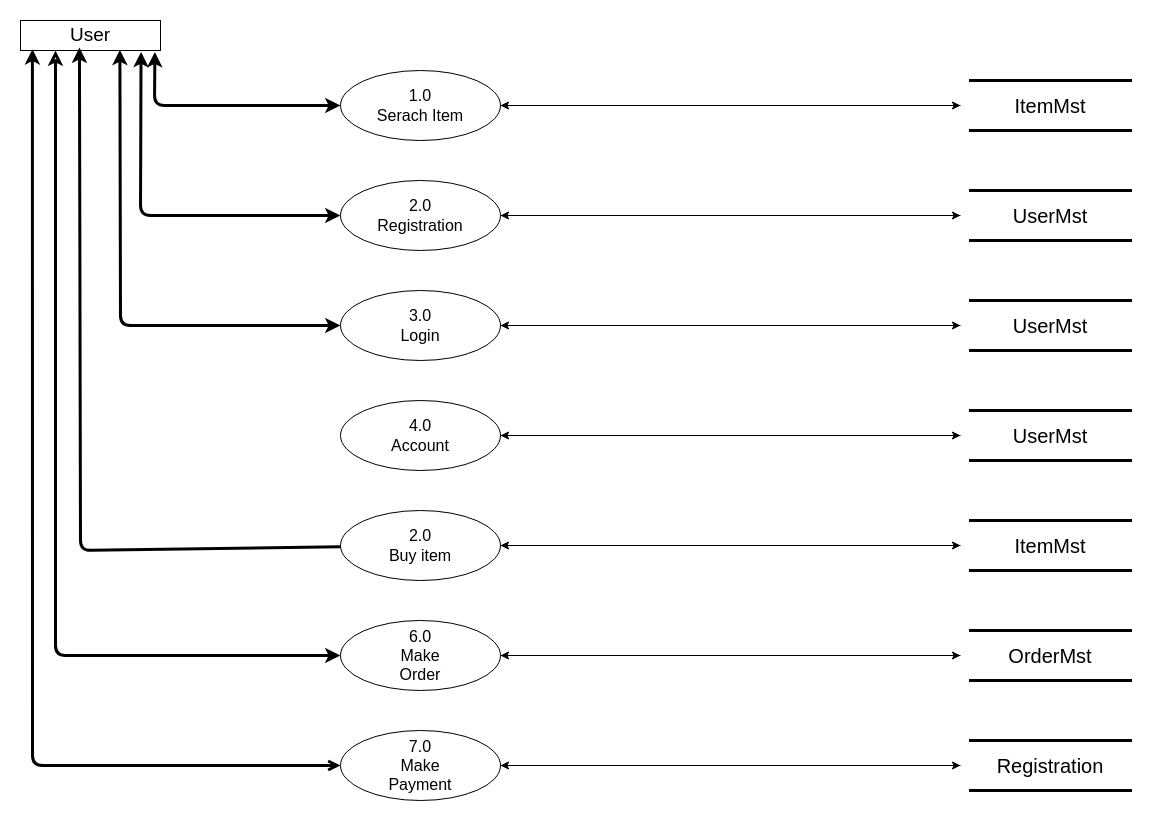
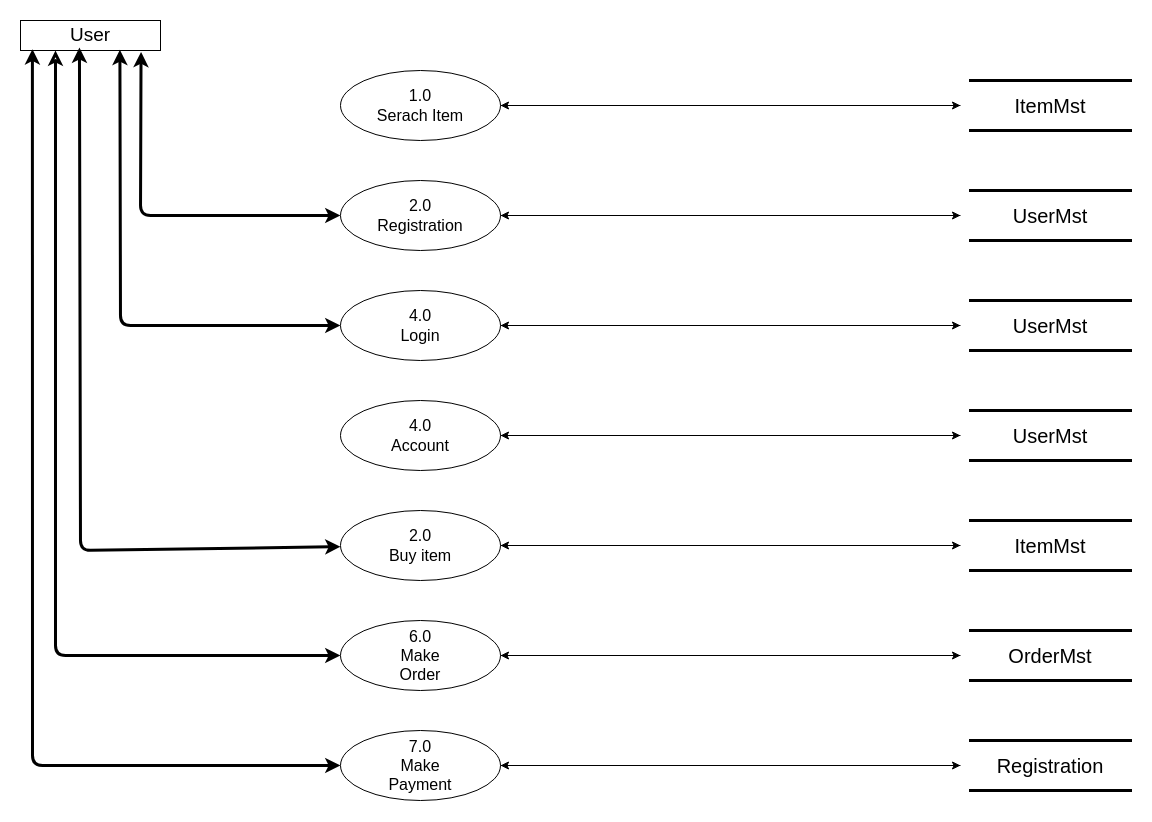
  <mxCell id="0" />
  <mxCell id="1" parent="0" />
  <mxCell id="2" value="&lt;font style=&quot;font-size: 19px;&quot;&gt;User&lt;/font&gt;" style="shape=rectangle;whiteSpace=wrap;html=1;" parent="1" vertex="1"><mxGeometry x="20" y="20" width="140" height="30" as="geometry" /></mxCell>
  <mxCell id="3" value="&lt;font style=&quot;font-size: 16px;&quot;&gt;1.0&lt;br&gt;Serach Item&lt;/font&gt;" style="shape=ellipse;whiteSpace=wrap;html=1;" parent="1" vertex="1"><mxGeometry x="340" y="70" width="160" height="70" as="geometry" /></mxCell>
  <mxCell id="4" value="&lt;font style=&quot;font-size: 16px;&quot;&gt;2.0&lt;br&gt;Registration&lt;/font&gt;" style="shape=ellipse;whiteSpace=wrap;html=1;" parent="1" vertex="1"><mxGeometry x="340" y="180" width="160" height="70" as="geometry" /></mxCell>
- <mxCell id="5" value="&lt;font style=&quot;font-size: 16px;&quot;&gt;3.0&lt;br&gt;Login&lt;/font&gt;" style="shape=ellipse;whiteSpace=wrap;html=1;" parent="1" vertex="1"><mxGeometry x="340" y="290" width="160" height="70" as="geometry" /></mxCell>
+ <mxCell id="5" value="&lt;font style=&quot;font-size: 16px;&quot;&gt;4.0&lt;br&gt;Login&lt;/font&gt;" style="shape=ellipse;whiteSpace=wrap;html=1;" parent="1" vertex="1"><mxGeometry x="340" y="290" width="160" height="70" as="geometry" /></mxCell>
  <mxCell id="6" value="&lt;font style=&quot;font-size: 16px;&quot;&gt;4.0&lt;br&gt;Account&lt;/font&gt;" style="shape=ellipse;whiteSpace=wrap;html=1;" parent="1" vertex="1"><mxGeometry x="340" y="400" width="160" height="70" as="geometry" /></mxCell>
  <mxCell id="7" value="&lt;font style=&quot;font-size: 16px;&quot;&gt;2.0&lt;br&gt;Buy item&lt;/font&gt;" style="shape=ellipse;whiteSpace=wrap;html=1;" parent="1" vertex="1"><mxGeometry x="340" y="510" width="160" height="70" as="geometry" /></mxCell>
  <mxCell id="8" value="&lt;font style=&quot;font-size: 16px;&quot;&gt;6.0&lt;br&gt;Make&lt;br&gt;Order&lt;/font&gt;" style="shape=ellipse;whiteSpace=wrap;html=1;" parent="1" vertex="1"><mxGeometry x="340" y="620" width="160" height="70" as="geometry" /></mxCell>
  <mxCell id="9" value="&lt;font style=&quot;font-size: 16px;&quot;&gt;7.0&lt;br&gt;Make&lt;br&gt;Payment&lt;/font&gt;" style="shape=ellipse;whiteSpace=wrap;html=1;" parent="1" vertex="1"><mxGeometry x="340" y="730" width="160" height="70" as="geometry" /></mxCell>
  <mxCell id="10" value="" style="endArrow=classic;html=1;" parent="1" source="3" edge="1"><mxGeometry as="geometry"><mxPoint x="960" y="105" as="targetPoint" /></mxGeometry></mxCell>
  <mxCell id="11" value="" style="endArrow=classic;html=1;" parent="1" target="3" edge="1"><mxGeometry as="geometry"><mxPoint x="960" y="105" as="sourcePoint" /></mxGeometry></mxCell>
  <mxCell id="12" value="" style="endArrow=classic;html=1;" parent="1" source="4" edge="1"><mxGeometry as="geometry"><mxPoint x="960" y="215" as="targetPoint" /></mxGeometry></mxCell>
  <mxCell id="13" value="" style="endArrow=classic;html=1;" parent="1" target="4" edge="1"><mxGeometry as="geometry"><mxPoint x="960" y="215" as="sourcePoint" /></mxGeometry></mxCell>
  <mxCell id="14" value="" style="endArrow=classic;html=1;" parent="1" source="5" edge="1"><mxGeometry as="geometry"><mxPoint x="960" y="325" as="targetPoint" /></mxGeometry></mxCell>
  <mxCell id="15" value="" style="endArrow=classic;html=1;" parent="1" target="5" edge="1"><mxGeometry as="geometry"><mxPoint x="960" y="325" as="sourcePoint" /></mxGeometry></mxCell>
  <mxCell id="16" value="" style="endArrow=classic;html=1;" parent="1" source="6" edge="1"><mxGeometry as="geometry"><mxPoint x="960" y="435" as="targetPoint" /></mxGeometry></mxCell>
  <mxCell id="17" value="" style="endArrow=classic;html=1;" parent="1" target="6" edge="1"><mxGeometry as="geometry"><mxPoint x="960" y="435" as="sourcePoint" /></mxGeometry></mxCell>
  <mxCell id="18" value="" style="endArrow=classic;html=1;" parent="1" source="7" edge="1"><mxGeometry as="geometry"><mxPoint x="960" y="545" as="targetPoint" /></mxGeometry></mxCell>
  <mxCell id="19" value="" style="endArrow=classic;html=1;" parent="1" target="7" edge="1"><mxGeometry as="geometry"><mxPoint x="960" y="545" as="sourcePoint" /></mxGeometry></mxCell>
  <mxCell id="20" value="" style="endArrow=classic;html=1;" parent="1" source="8" edge="1"><mxGeometry as="geometry"><mxPoint x="960" y="655" as="targetPoint" /></mxGeometry></mxCell>
  <mxCell id="21" value="" style="endArrow=classic;html=1;" parent="1" target="8" edge="1"><mxGeometry as="geometry"><mxPoint x="960" y="655" as="sourcePoint" /></mxGeometry></mxCell>
  <mxCell id="22" value="" style="endArrow=classic;html=1;" parent="1" source="9" edge="1"><mxGeometry as="geometry"><mxPoint x="960" y="765" as="targetPoint" /></mxGeometry></mxCell>
  <mxCell id="23" value="" style="endArrow=classic;html=1;" parent="1" target="9" edge="1"><mxGeometry as="geometry"><mxPoint x="960" y="765" as="sourcePoint" /></mxGeometry></mxCell>
- <mxCell id="24" value="" style="endArrow=classic;html=1;exitX=0.96;exitY=1.048;exitDx=0;exitDy=0;exitPerimeter=0;startArrow=classic;strokeWidth=3;" parent="1" source="2" target="3" edge="1"><mxGeometry as="geometry"><Array as="points"><mxPoint x="154" y="105" /></Array></mxGeometry></mxCell>
  <mxCell id="25" value="" style="endArrow=classic;html=1;exitX=0.861;exitY=1.047;exitDx=0;exitDy=0;exitPerimeter=0;strokeWidth=3;startArrow=classic;" parent="1" source="2" target="4" edge="1"><mxGeometry as="geometry"><Array as="points"><mxPoint x="140" y="215" /></Array></mxGeometry></mxCell>
  <mxCell id="26" value="" style="endArrow=classic;html=1;exitX=0.71;exitY=0.976;exitDx=0;exitDy=0;exitPerimeter=0;strokeWidth=3;startArrow=classic;" parent="1" source="2" target="5" edge="1"><mxGeometry as="geometry"><Array as="points"><mxPoint x="120" y="325" /></Array></mxGeometry></mxCell>
- <mxCell id="27" value="" style="endArrow=none;html=1;exitX=0.421;exitY=0.9;exitDx=0;exitDy=0;exitPerimeter=0;strokeWidth=3;startArrow=classic;" parent="1" source="2" target="7" edge="1"><mxGeometry as="geometry"><Array as="points"><mxPoint x="80" y="550" /></Array></mxGeometry></mxCell>
+ <mxCell id="27" value="" style="endArrow=classic;html=1;exitX=0.421;exitY=0.9;exitDx=0;exitDy=0;exitPerimeter=0;strokeWidth=3;startArrow=classic;" parent="1" source="2" target="7" edge="1"><mxGeometry as="geometry"><Array as="points"><mxPoint x="80" y="550" /></Array></mxGeometry></mxCell>
  <mxCell id="28" value="" style="endArrow=classic;html=1;strokeWidth=3;exitX=0.25;exitY=1;exitDx=0;exitDy=0;endFill=1;startArrow=classic;startFill=0;" parent="1" source="2" target="8" edge="1"><mxGeometry as="geometry"><Array as="points"><mxPoint x="55" y="655" /></Array></mxGeometry></mxCell>
- <mxCell id="29" value="" style="endArrow=open;html=1;strokeWidth=3;exitX=0.085;exitY=0.956;exitDx=0;exitDy=0;exitPerimeter=0;startArrow=classic;" parent="1" source="2" target="9" edge="1"><mxGeometry as="geometry"><Array as="points"><mxPoint x="32" y="765" /></Array></mxGeometry></mxCell>
+ <mxCell id="29" value="" style="endArrow=classic;html=1;strokeWidth=3;exitX=0.085;exitY=0.956;exitDx=0;exitDy=0;exitPerimeter=0;startArrow=classic;" parent="1" source="2" target="9" edge="1"><mxGeometry as="geometry"><Array as="points"><mxPoint x="32" y="765" /></Array></mxGeometry></mxCell>
  <mxCell id="30" value="&lt;font style=&quot;font-size: 20px;&quot;&gt;ItemMst&lt;/font&gt;" style="shape=partialRectangle;whiteSpace=wrap;html=1;top=0;bottom=0;fillColor=default;direction=south;strokeWidth=3;" parent="1" vertex="1"><mxGeometry x="970" y="80" width="160" height="50" as="geometry" /></mxCell>
  <mxCell id="31" value="&lt;font style=&quot;font-size: 20px;&quot;&gt;UserMst&lt;/font&gt;" style="shape=partialRectangle;whiteSpace=wrap;html=1;top=0;bottom=0;fillColor=default;direction=south;strokeWidth=3;" parent="1" vertex="1"><mxGeometry x="970" y="190" width="160" height="50" as="geometry" /></mxCell>
  <mxCell id="32" value="&lt;span style=&quot;font-size: 20px;&quot;&gt;UserMst&lt;/span&gt;" style="shape=partialRectangle;whiteSpace=wrap;html=1;top=0;bottom=0;fillColor=default;direction=south;strokeWidth=3;" parent="1" vertex="1"><mxGeometry x="970" y="300" width="160" height="50" as="geometry" /></mxCell>
  <mxCell id="33" value="&lt;span style=&quot;font-size: 20px;&quot;&gt;UserMst&lt;/span&gt;" style="shape=partialRectangle;whiteSpace=wrap;html=1;top=0;bottom=0;fillColor=default;direction=south;strokeWidth=3;" parent="1" vertex="1"><mxGeometry x="970" y="410" width="160" height="50" as="geometry" /></mxCell>
  <mxCell id="34" value="&lt;font style=&quot;font-size: 20px;&quot;&gt;ItemMst&lt;/font&gt;" style="shape=partialRectangle;whiteSpace=wrap;html=1;top=0;bottom=0;fillColor=default;direction=south;strokeWidth=3;" parent="1" vertex="1"><mxGeometry x="970" y="520" width="160" height="50" as="geometry" /></mxCell>
  <mxCell id="35" value="&lt;font style=&quot;font-size: 20px;&quot;&gt;OrderMst&lt;/font&gt;" style="shape=partialRectangle;whiteSpace=wrap;html=1;top=0;bottom=0;fillColor=default;direction=south;strokeWidth=3;" parent="1" vertex="1"><mxGeometry x="970" y="630" width="160" height="50" as="geometry" /></mxCell>
  <mxCell id="36" value="&lt;font style=&quot;font-size: 20px;&quot;&gt;Registration&lt;/font&gt;" style="shape=partialRectangle;whiteSpace=wrap;html=1;top=0;bottom=0;fillColor=default;direction=south;strokeWidth=3;" parent="1" vertex="1"><mxGeometry x="970" y="740" width="160" height="50" as="geometry" /></mxCell>
